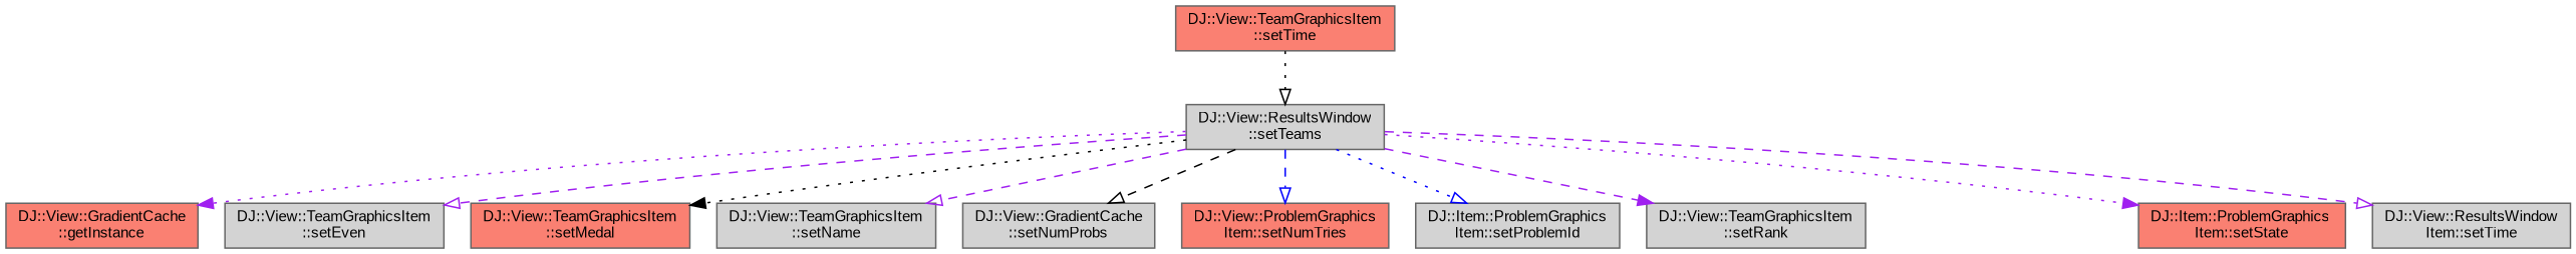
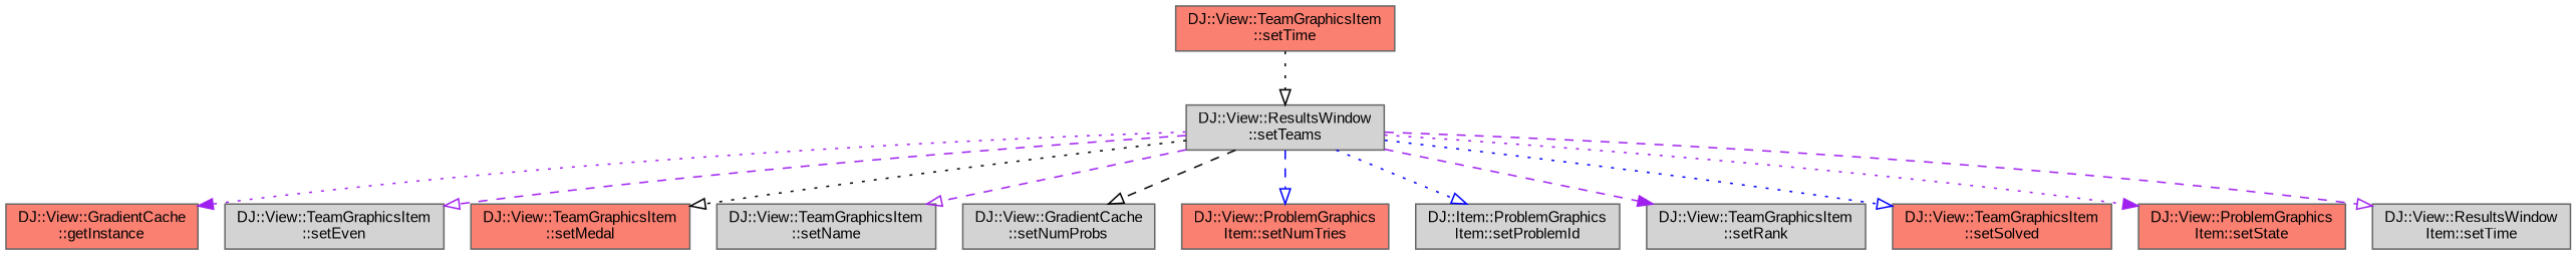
  digraph {
    fontname="Liberation Sans"
    rankdir=TB
    node [color=grey40 fillcolor=lightgrey fontname="Liberation Sans" fontsize=10 shape=box style=filled]
    edge [arrowhead=onormal color=purple fontname="Liberation Sans" fontsize=10 labelfontname=Helvetica labelfontsize=10 style=dotted]
    n1 [color=gray40 fontcolor=black height=0.2 label="DJ::View::ResultsWindow\l::setTeams" width=0.4]
    n2 [fillcolor=salmon height=0.2 label="DJ::View::GradientCache\l::getInstance" width=0.4]
    n3 [height=0.2 label="DJ::View::TeamGraphicsItem\l::setEven" width=0.4]
    n4 [fillcolor=salmon height=0.2 label="DJ::View::TeamGraphicsItem\l::setMedal" width=0.4]
    n5 [height=0.2 label="DJ::View::TeamGraphicsItem\l::setName" width=0.4]
    n6 [height=0.2 label="DJ::View::GradientCache\l::setNumProbs" width=0.4]
    n7 [fillcolor=salmon height=0.2 label="DJ::View::ProblemGraphics\lItem::setNumTries" width=0.4]
    n8 [height=0.2 label="DJ::Item::ProblemGraphics\lItem::setProblemId" width=0.4]
    n9 [height=0.2 label="DJ::View::TeamGraphicsItem\l::setRank" width=0.4]
-   n11 [fillcolor=salmon height=0.2 label="DJ::Item::ProblemGraphics\lItem::setState" width=0.4]
+   n10 [fillcolor=salmon height=0.2 label="DJ::View::TeamGraphicsItem\l::setSolved" width=0.4]
+   n11 [fillcolor=salmon height=0.2 label="DJ::View::ProblemGraphics\lItem::setState" width=0.4]
    n12 [height=0.2 label="DJ::View::ResultsWindow\lItem::setTime" width=0.4]
    n13 [fillcolor=salmon height=0.2 label="DJ::View::TeamGraphicsItem\l::setTime" width=0.4]
    n1 -> n2 [arrowhead=normal]
    n1 -> n3 [style=dashed]
-   n1 -> n4 [arrowhead=normal color=black]
+   n1 -> n4 [color=black]
    n1 -> n5 [style=dashed]
    n1 -> n6 [color=black style=dashed]
    n1 -> n7 [color=blue style=dashed]
    n1 -> n8 [color=blue]
    n1 -> n9 [arrowhead=normal style=dashed]
+   n1 -> n10 [color=blue]
    n1 -> n11 [arrowhead=normal]
    n1 -> n12 [style=dashed]
    n13 -> n1 [color=black]
  }
